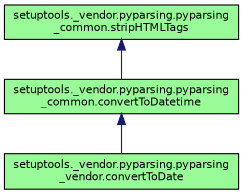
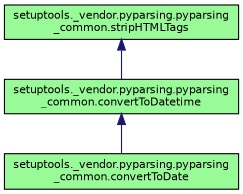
  digraph {
    rankdir=TB
    node [color=black fillcolor=palegreen fontname=Helvetica fontsize=10 shape=record style=filled]
    edge [color=midnightblue dir=back fontname=Helvetica fontsize=10 labelfontname=Helvetica labelfontsize=10 style=solid]
    n1 [fontcolor=black height=0.2 label="setuptools._vendor.pyparsing.pyparsing\l_common.stripHTMLTags" width=0.4]
    n2 [height=0.2 label="setuptools._vendor.pyparsing.pyparsing\l_common.convertToDatetime" width=0.4]
-   n3 [height=0.2 label="setuptools._vendor.pyparsing.pyparsing\l_vendor.convertToDate" width=0.4]
+   n3 [height=0.2 label="setuptools._vendor.pyparsing.pyparsing\l_common.convertToDate" width=0.4]
    n1 -> n2
    n2 -> n3
  }
